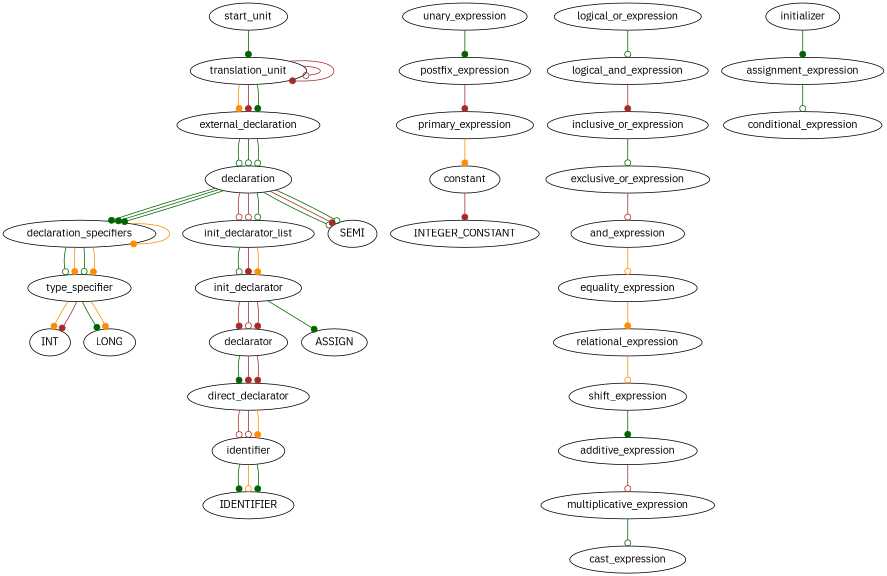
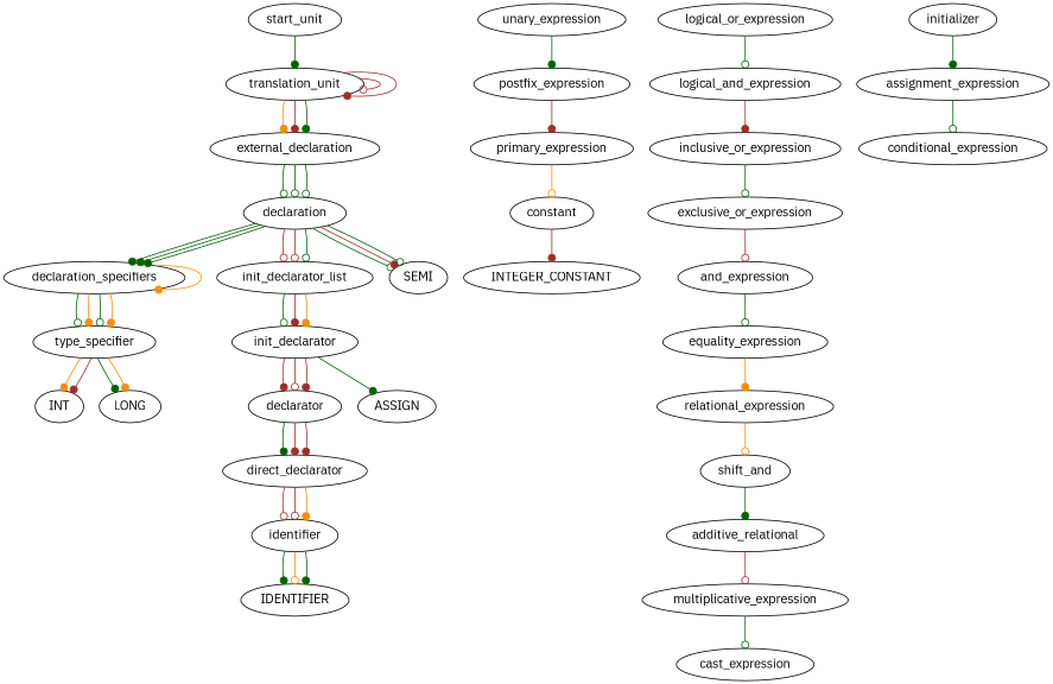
  digraph {
    fontname="IBM Plex Sans"
    node [fontname="IBM Plex Sans"]
    edge [arrowhead=dot color=darkgreen fontname="IBM Plex Sans"]
    type_specifier
    INT
    LONG
    declaration_specifiers
    identifier
    IDENTIFIER
    direct_declarator
    declarator
    constant
    INTEGER_CONSTANT
    primary_expression
    postfix_expression
    unary_expression
    multiplicative_expression
    cast_expression
-   additive_expression
-   shift_expression
+   additive_expression [label=additive_relational]
+   shift_expression [label=shift_and]
    relational_expression
    equality_expression
    and_expression
    exclusive_or_expression
    inclusive_or_expression
    logical_and_expression
    logical_or_expression
    assignment_expression
    conditional_expression
    initializer
    init_declarator
    ASSIGN
    init_declarator_list
    declaration
    SEMI
    external_declaration
    translation_unit
    start_unit
    type_specifier -> INT [color=darkorange]
    type_specifier -> INT [color=brown]
    type_specifier -> LONG
    type_specifier -> LONG [color=darkorange]
    declaration_specifiers -> type_specifier [arrowhead=odot]
    declaration_specifiers -> type_specifier [color=darkorange]
    declaration_specifiers -> type_specifier [arrowhead=odot]
    declaration_specifiers -> type_specifier [color=darkorange]
    declaration_specifiers -> declaration_specifiers [color=darkorange]
    identifier -> IDENTIFIER
    identifier -> IDENTIFIER [arrowhead=odot color=darkorange]
    identifier -> IDENTIFIER
    direct_declarator -> identifier [arrowhead=odot color=brown]
    direct_declarator -> identifier [arrowhead=odot color=brown]
    direct_declarator -> identifier [color=darkorange]
    declarator -> direct_declarator
    declarator -> direct_declarator [color=brown]
    declarator -> direct_declarator [color=brown]
    constant -> INTEGER_CONSTANT [color=brown]
-   primary_expression -> constant [color=darkorange]
+   primary_expression -> constant [arrowhead=odot color=darkorange]
    postfix_expression -> primary_expression [color=brown]
    unary_expression -> postfix_expression
    multiplicative_expression -> cast_expression [arrowhead=odot]
    additive_expression -> multiplicative_expression [arrowhead=odot color=brown]
    shift_expression -> additive_expression
    relational_expression -> shift_expression [arrowhead=odot color=darkorange]
    equality_expression -> relational_expression [color=darkorange]
-   and_expression -> equality_expression [arrowhead=odot color=darkorange]
+   and_expression -> equality_expression [arrowhead=odot]
    exclusive_or_expression -> and_expression [arrowhead=odot color=brown]
    inclusive_or_expression -> exclusive_or_expression [arrowhead=odot]
    logical_and_expression -> inclusive_or_expression [color=brown]
    logical_or_expression -> logical_and_expression [arrowhead=odot]
    assignment_expression -> conditional_expression [arrowhead=odot]
    initializer -> assignment_expression
    init_declarator -> declarator [color=brown]
    init_declarator -> declarator [arrowhead=odot color=brown]
    init_declarator -> declarator [color=brown]
    init_declarator -> ASSIGN
    init_declarator_list -> init_declarator [arrowhead=odot]
    init_declarator_list -> init_declarator [color=brown]
    init_declarator_list -> init_declarator [color=darkorange]
    declaration -> declaration_specifiers
    declaration -> declaration_specifiers
    declaration -> declaration_specifiers
    declaration -> init_declarator_list [arrowhead=odot color=brown]
    declaration -> init_declarator_list [arrowhead=odot color=brown]
    declaration -> init_declarator_list [arrowhead=odot]
    declaration -> SEMI [arrowhead=odot]
    declaration -> SEMI [color=brown]
    declaration -> SEMI [arrowhead=odot]
    external_declaration -> declaration [arrowhead=odot]
    external_declaration -> declaration [arrowhead=odot]
    external_declaration -> declaration [arrowhead=odot]
    translation_unit -> external_declaration [color=darkorange]
    translation_unit -> external_declaration [color=brown]
    translation_unit -> external_declaration
    translation_unit -> translation_unit [arrowhead=odot color=brown]
    translation_unit -> translation_unit [color=brown]
    start_unit -> translation_unit
  }
